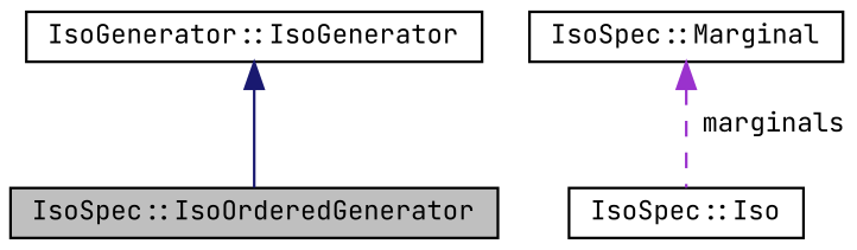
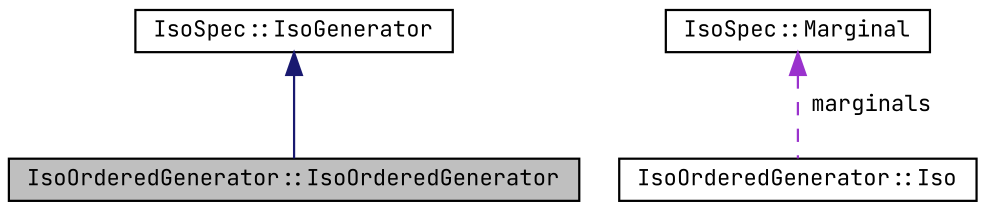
  digraph {
    fontname="JetBrains Mono"
    node [color=black fillcolor=white fontname="JetBrains Mono" fontsize=10 shape=record style=filled]
    edge [dir=back fontname="JetBrains Mono" fontsize=10 labelfontname=Helvetica labelfontsize=10]
-   n1 [fillcolor=grey75 fontcolor=black height=0.2 label="IsoSpec::IsoOrderedGenerator" width=0.4]
-   n2 [height=0.2 label="IsoGenerator::IsoGenerator" width=0.4]
-   n3 [height=0.2 label="IsoSpec::Iso" width=0.4]
+   n1 [fillcolor=grey75 fontcolor=black height=0.2 label="IsoOrderedGenerator::IsoOrderedGenerator" width=0.4]
+   n2 [height=0.2 label="IsoSpec::IsoGenerator" width=0.4]
+   n3 [height=0.2 label="IsoOrderedGenerator::Iso" width=0.4]
    n4 [height=0.2 label="IsoSpec::Marginal" width=0.4]
    n2 -> n1 [color=midnightblue style=solid]
    n4 -> n3 [color=darkorchid3 label=" marginals" style=dashed]
  }
